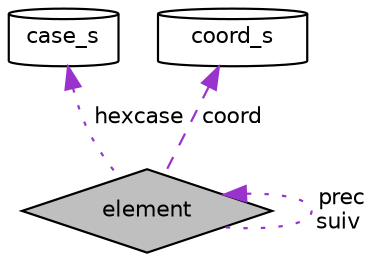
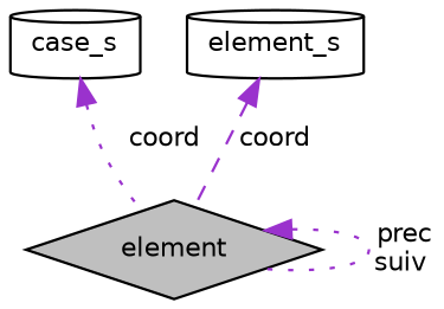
  digraph {
    node [color=black fillcolor=white fontname=Helvetica fontsize=10 shape=cylinder style=filled]
    edge [color=darkorchid3 dir=back fontname=Helvetica fontsize=10 labelfontname=Helvetica labelfontsize=10 style=dotted]
    n1 [fillcolor=grey75 fontcolor=black height=0.2 label=element shape=diamond width=0.4]
    n2 [height=0.2 label=case_s width=0.4]
-   n3 [height=0.2 label=coord_s width=0.4]
+   n3 [height=0.2 label=element_s width=0.4]
    n1 -> n1 [label=" prec\nsuiv"]
-   n2 -> n1 [label=" hexcase"]
+   n2 -> n1 [label=" coord"]
    n3 -> n1 [label=" coord" style=dashed]
  }
